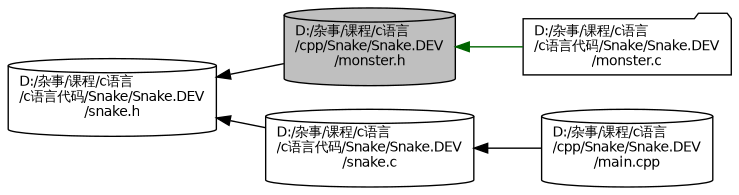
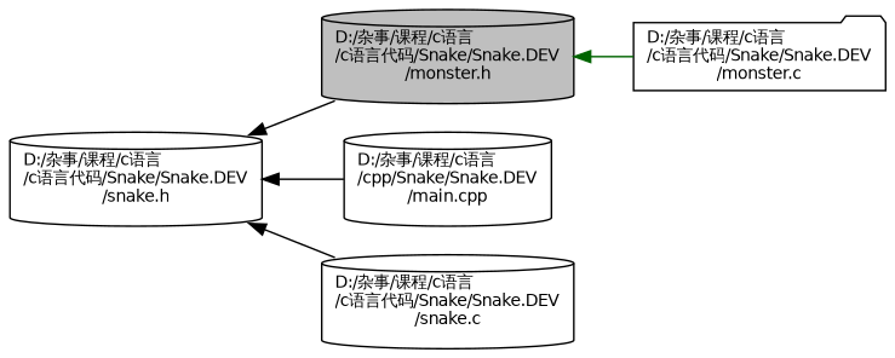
  digraph {
    rankdir=LR
    node [color=black fillcolor=white fontname=Helvetica fontsize=10 shape=cylinder style=filled]
    edge [color=black dir=back fontname=Helvetica fontsize=10 labelfontname=Helvetica labelfontsize=10 style=solid]
-   n1 [fillcolor=grey75 fontcolor=black height=0.2 label="D:/杂事/课程/c语言\l/cpp/Snake/Snake.DEV\l/monster.h" width=0.4]
+   n1 [fillcolor=grey75 fontcolor=black height=0.2 label="D:/杂事/课程/c语言\l/c语言代码/Snake/Snake.DEV\l/monster.h" width=0.4]
    n2 [height=0.2 label="D:/杂事/课程/c语言\l/c语言代码/Snake/Snake.DEV\l/monster.c" shape=folder width=0.4]
    n3 [height=0.2 label="D:/杂事/课程/c语言\l/c语言代码/Snake/Snake.DEV\l/snake.h" width=0.4]
    n4 [height=0.2 label="D:/杂事/课程/c语言\l/cpp/Snake/Snake.DEV\l/main.cpp" width=0.4]
    n5 [height=0.2 label="D:/杂事/课程/c语言\l/c语言代码/Snake/Snake.DEV\l/snake.c" width=0.4]
    n1 -> n2 [color=darkgreen]
    n3 -> n1
-   n5 -> n4
+   n3 -> n4
    n3 -> n5
  }
